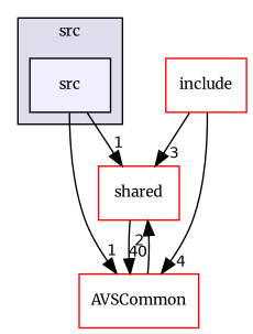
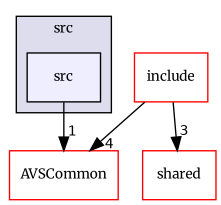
  digraph {
    compound=true
    fontname=Merriweather
    node [fillcolor=white fontname=Merriweather fontsize=10 shape=box style=filled color=red]
    edge [fontname=Merriweather headlabel=1 labeldistance=1.5 labelfontname=Helvetica labelfontsize=10]
    n1 [fillcolor="#eeeeff" label=src pencolor=black color=""]
    n2 [label=shared]
    n3 [label=AVSCommon]
    n4 [label=include]
    subgraph cluster_1 {
      bgcolor="#ddddee"
      fontsize=10
      label=src
      pencolor=black
      n1
    }
-   n1 -> n2
    n1 -> n3
-   n2 -> n3 [headlabel=40]
-   n3 -> n2 [headlabel=2]
    n4 -> n2 [headlabel=3]
    n4 -> n3 [headlabel=4]
  }
